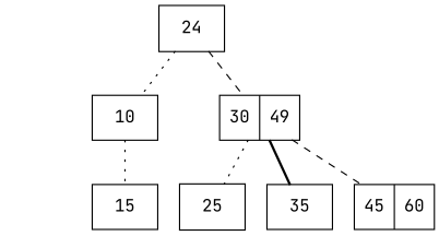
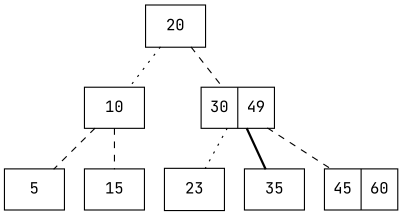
  graph {
    fontname="JetBrains Mono"
    node [fontname="JetBrains Mono" shape=record]
    edge [fontname="JetBrains Mono" style=dotted]
-   n1 [label=24]
+   n1 [label=20]
    n2 [label=10]
    n3 [label="30 | 49"]
+   n4 [label=5]
    n5 [label=15]
-   n6 [label=25]
+   n6 [label=23]
    n7 [label=35]
    n8 [label="45 | 60"]
    n1 -- n2
    n1 -- n3 [style=dashed]
-   n2 -- n5
+   n2 -- n4 [style=dashed]
+   n2 -- n5 [style=dashed]
    n3 -- n6
    n3 -- n7 [style=bold]
    n3 -- n8 [style=dashed]
  }
